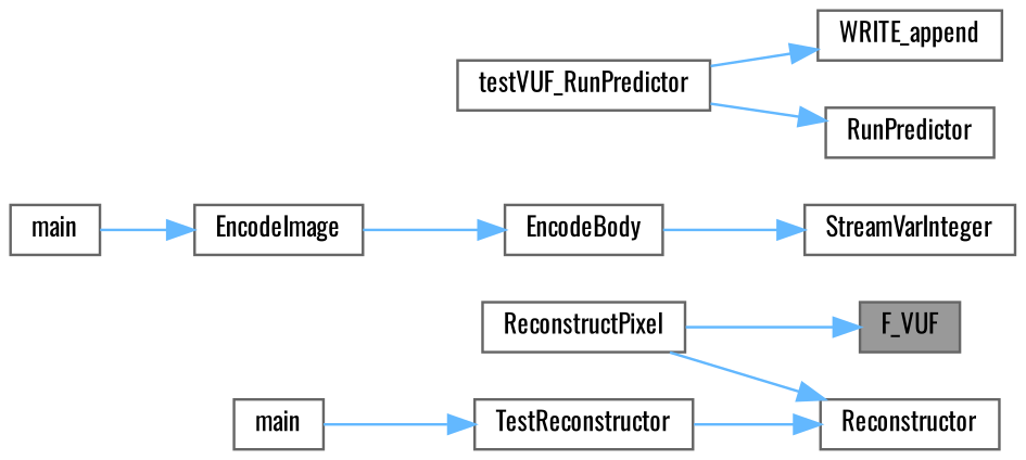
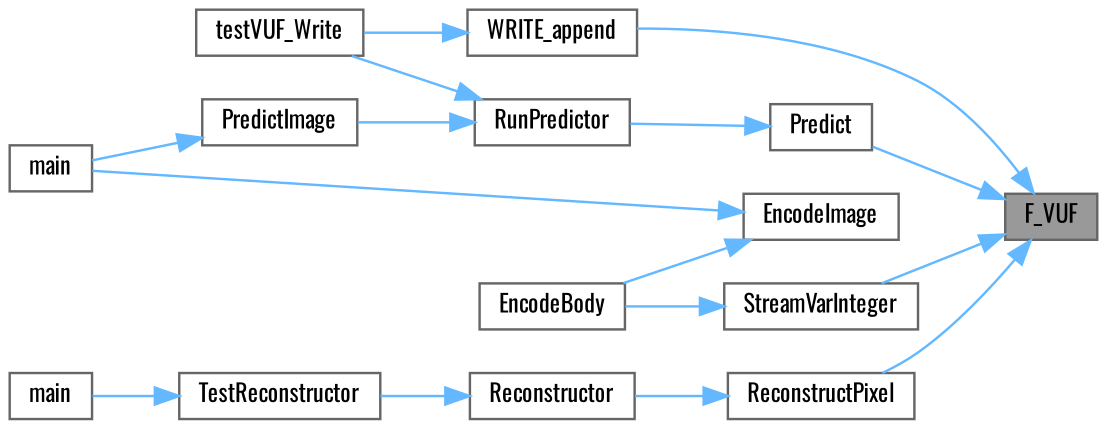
  digraph {
    fontname=Oswald
    rankdir=RL
    node [color=grey40 fillcolor=white fontname=Oswald fontsize=10 shape=box style=filled]
    edge [color=steelblue1 dir=back fontname=Oswald fontsize=10 labelfontname=Helvetica labelfontsize=10 style=solid]
    n1 [color=gray40 fillcolor=grey60 fontcolor=black height=0.2 label=F_VUF width=0.4]
+   n2 [height=0.2 label=Predict width=0.4]
    n3 [height=0.2 label=ReconstructPixel width=0.4]
    n4 [height=0.2 label=StreamVarInteger width=0.4]
    n5 [height=0.2 label=WRITE_append width=0.4]
    n6 [height=0.2 label=RunPredictor width=0.4]
    n7 [height=0.2 label=Reconstructor width=0.4]
    n8 [height=0.2 label=EncodeBody width=0.4]
-   n9 [height=0.2 label=testVUF_RunPredictor width=0.4]
+   n9 [height=0.2 label=testVUF_Write width=0.4]
+   n10 [height=0.2 label=PredictImage width=0.4]
    n11 [height=0.2 label=main width=0.4]
    n12 [height=0.2 label=TestReconstructor width=0.4]
    n13 [height=0.2 label=main width=0.4]
    n14 [height=0.2 label=EncodeImage width=0.4]
+   n1 -> n2
    n1 -> n3
-   n7 -> n3
+   n1 -> n4
+   n1 -> n5
+   n2 -> n6
+   n3 -> n7
    n4 -> n8
    n5 -> n9
    n6 -> n9
+   n6 -> n10
    n7 -> n12
-   n8 -> n14
+   n14 -> n8
+   n10 -> n11
    n12 -> n13
    n14 -> n11
  }
